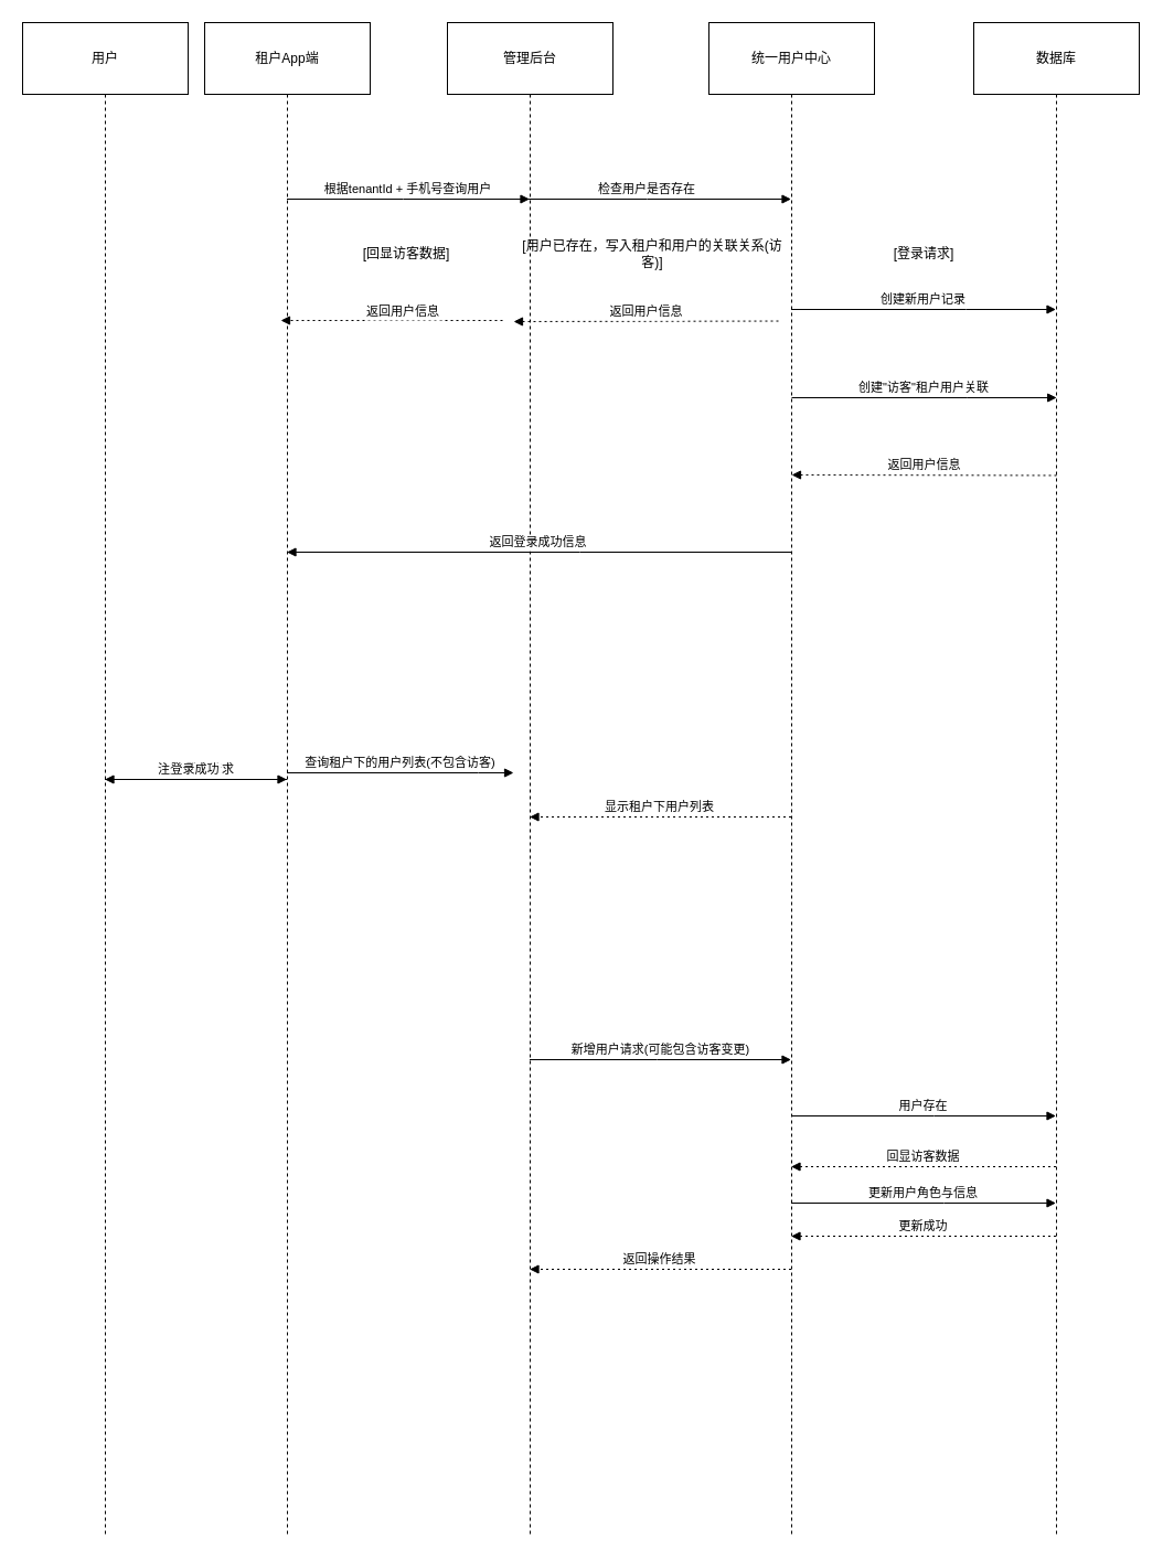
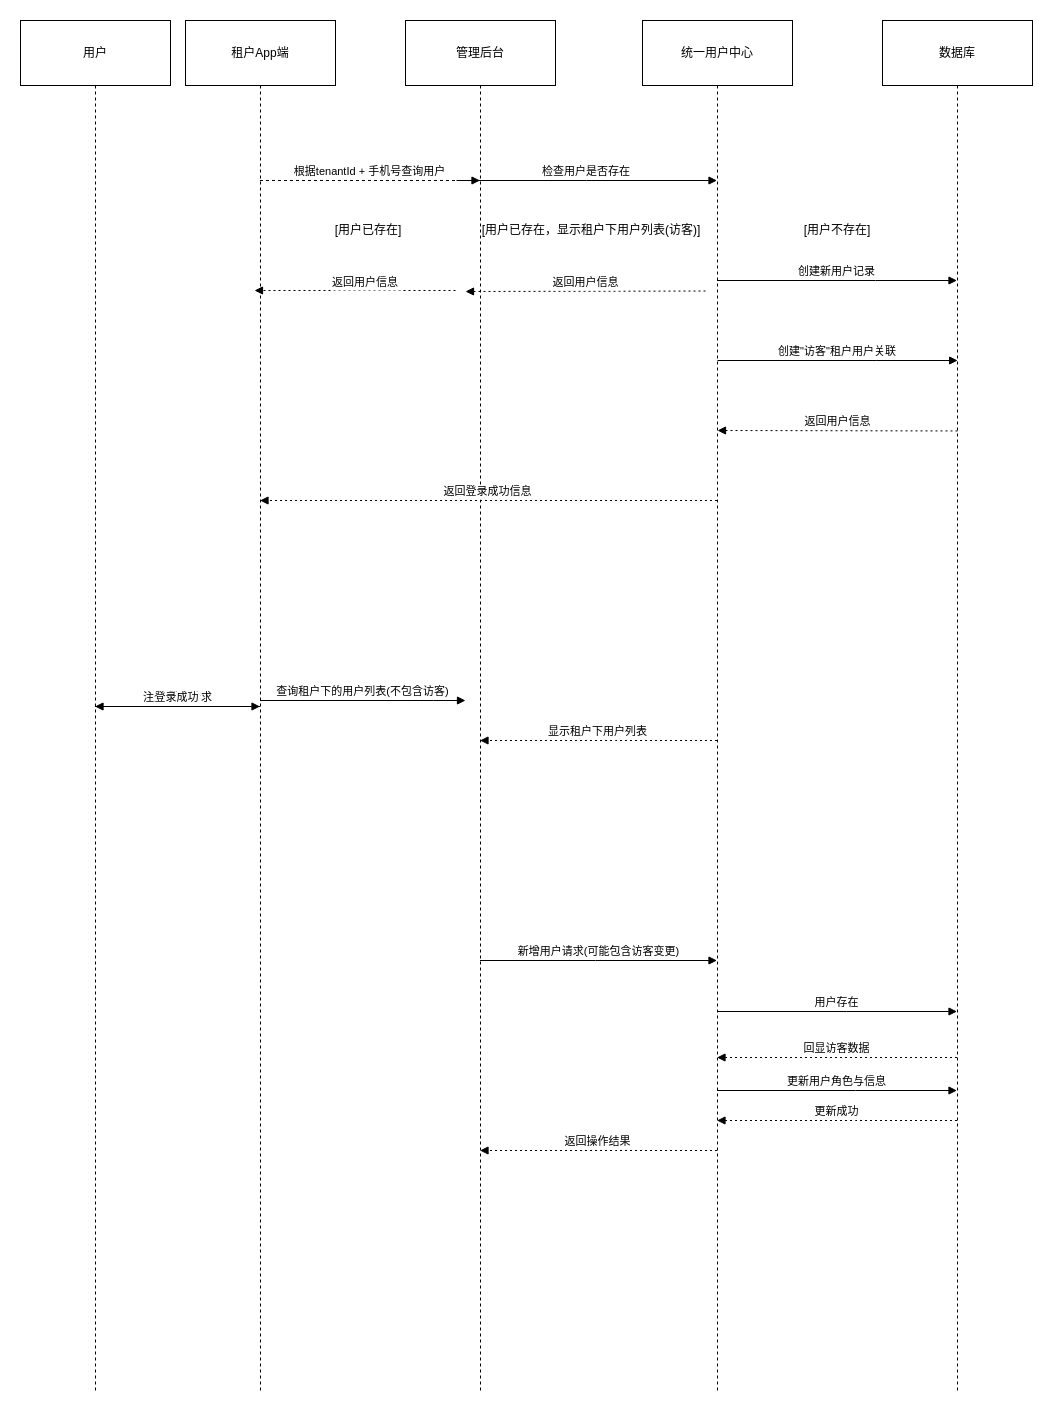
  <mxCell id="0" />
  <mxCell id="1" parent="0" />
  <mxCell id="2" value="用户" style="shape=umlLifeline;perimeter=lifelinePerimeter;whiteSpace=wrap;container=1;dropTarget=0;collapsible=0;recursiveResize=0;outlineConnect=0;portConstraint=eastwest;newEdgeStyle={&quot;edgeStyle&quot;:&quot;elbowEdgeStyle&quot;,&quot;elbow&quot;:&quot;vertical&quot;,&quot;curved&quot;:0,&quot;rounded&quot;:0};size=65;" vertex="1" parent="1"><mxGeometry x="20" y="20" width="150" height="1372" as="geometry" /></mxCell>
  <mxCell id="3" value="租户App端" style="shape=umlLifeline;perimeter=lifelinePerimeter;whiteSpace=wrap;container=1;dropTarget=0;collapsible=0;recursiveResize=0;outlineConnect=0;portConstraint=eastwest;newEdgeStyle={&quot;edgeStyle&quot;:&quot;elbowEdgeStyle&quot;,&quot;elbow&quot;:&quot;vertical&quot;,&quot;curved&quot;:0,&quot;rounded&quot;:0};size=65;" vertex="1" parent="1"><mxGeometry x="185" y="20" width="150" height="1372" as="geometry" /></mxCell>
  <mxCell id="4" value="管理后台" style="shape=umlLifeline;perimeter=lifelinePerimeter;whiteSpace=wrap;container=1;dropTarget=0;collapsible=0;recursiveResize=0;outlineConnect=0;portConstraint=eastwest;newEdgeStyle={&quot;edgeStyle&quot;:&quot;elbowEdgeStyle&quot;,&quot;elbow&quot;:&quot;vertical&quot;,&quot;curved&quot;:0,&quot;rounded&quot;:0};size=65;" vertex="1" parent="1"><mxGeometry x="405" y="20" width="150" height="1372" as="geometry" /></mxCell>
  <mxCell id="5" value="统一用户中心" style="shape=umlLifeline;perimeter=lifelinePerimeter;whiteSpace=wrap;container=1;dropTarget=0;collapsible=0;recursiveResize=0;outlineConnect=0;portConstraint=eastwest;newEdgeStyle={&quot;edgeStyle&quot;:&quot;elbowEdgeStyle&quot;,&quot;elbow&quot;:&quot;vertical&quot;,&quot;curved&quot;:0,&quot;rounded&quot;:0};size=65;" vertex="1" parent="1"><mxGeometry x="642" y="20" width="150" height="1372" as="geometry" /></mxCell>
  <mxCell id="6" value="数据库" style="shape=umlLifeline;perimeter=lifelinePerimeter;whiteSpace=wrap;container=1;dropTarget=0;collapsible=0;recursiveResize=0;outlineConnect=0;portConstraint=eastwest;newEdgeStyle={&quot;edgeStyle&quot;:&quot;elbowEdgeStyle&quot;,&quot;elbow&quot;:&quot;vertical&quot;,&quot;curved&quot;:0,&quot;rounded&quot;:0};size=65;" vertex="1" parent="1"><mxGeometry x="882" y="20" width="150" height="1372" as="geometry" /></mxCell>
  <mxCell id="7" value="注册/登录请求" style="verticalAlign=bottom;edgeStyle=elbowEdgeStyle;elbow=vertical;curved=0;rounded=0;endArrow=block;" edge="1" parent="1" source="2" target="3"><mxGeometry relative="1" as="geometry"><Array as="points"><mxPoint x="169" y="121" /></Array></mxGeometry></mxCell>
- <mxCell id="8" value="根据tenantId + 手机号查询用户" style="verticalAlign=bottom;edgeStyle=elbowEdgeStyle;elbow=vertical;curved=0;rounded=0;endArrow=block;" edge="1" parent="1" source="3" target="4"><mxGeometry relative="1" as="geometry"><Array as="points"><mxPoint x="365" y="180" /></Array><mxPoint x="455" y="167" as="targetPoint" /></mxGeometry></mxCell>
+ <mxCell id="8" value="根据tenantId + 手机号查询用户" style="verticalAlign=bottom;edgeStyle=elbowEdgeStyle;elbow=vertical;curved=0;rounded=0;endArrow=block;dashed=1;" edge="1" parent="1" source="3" target="4"><mxGeometry relative="1" as="geometry"><Array as="points"><mxPoint x="365" y="180" /></Array><mxPoint x="455" y="167" as="targetPoint" /></mxGeometry></mxCell>
  <mxCell id="9" value="创建新用户记录" style="verticalAlign=bottom;edgeStyle=elbowEdgeStyle;elbow=vertical;curved=0;rounded=0;endArrow=block;" edge="1" parent="1" source="5" target="6"><mxGeometry relative="1" as="geometry"><Array as="points"><mxPoint x="875" y="280" /></Array></mxGeometry></mxCell>
  <mxCell id="10" value="创建&quot;访客&quot;租户用户关联" style="verticalAlign=bottom;edgeStyle=elbowEdgeStyle;elbow=vertical;curved=0;rounded=0;endArrow=block;" edge="1" parent="1"><mxGeometry relative="1" as="geometry"><Array as="points"><mxPoint x="875.68" y="360" /></Array><mxPoint x="717.004" y="360" as="sourcePoint" /><mxPoint x="957.18" y="360" as="targetPoint" /></mxGeometry></mxCell>
- <mxCell id="11" value="返回登录成功信息" style="verticalAlign=bottom;edgeStyle=elbowEdgeStyle;elbow=vertical;curved=0;rounded=0;dashed=0;dashPattern=2 3;endArrow=block;" edge="1" parent="1" source="5" target="3"><mxGeometry relative="1" as="geometry"><Array as="points"><mxPoint x="525" y="500" /></Array></mxGeometry></mxCell>
+ <mxCell id="11" value="返回登录成功信息" style="verticalAlign=bottom;edgeStyle=elbowEdgeStyle;elbow=vertical;curved=0;rounded=0;dashed=1;dashPattern=2 3;endArrow=block;" edge="1" parent="1" source="5" target="3"><mxGeometry relative="1" as="geometry"><Array as="points"><mxPoint x="525" y="500" /></Array></mxGeometry></mxCell>
  <mxCell id="12" value="登录成功" style="verticalAlign=bottom;edgeStyle=elbowEdgeStyle;elbow=vertical;curved=0;rounded=0;dashed=1;dashPattern=2 3;endArrow=block;" edge="1" parent="1" source="3" target="2"><mxGeometry relative="1" as="geometry"><Array as="points"><mxPoint x="165" y="580" /></Array></mxGeometry></mxCell>
  <mxCell id="13" value="用户存在" style="verticalAlign=bottom;edgeStyle=elbowEdgeStyle;elbow=horizontal;curved=0;rounded=0;endArrow=block;" edge="1" parent="1" source="5" target="6"><mxGeometry relative="1" as="geometry"><Array as="points"><mxPoint x="846" y="1011" /></Array></mxGeometry></mxCell>
  <mxCell id="14" value="回显访客数据" style="verticalAlign=bottom;edgeStyle=elbowEdgeStyle;elbow=vertical;curved=0;rounded=0;dashed=1;dashPattern=2 3;endArrow=block;" edge="1" parent="1" source="6" target="5"><mxGeometry relative="1" as="geometry"><Array as="points"><mxPoint x="849" y="1057" /></Array></mxGeometry></mxCell>
  <mxCell id="15" value="显示租户下用户列表" style="verticalAlign=bottom;edgeStyle=elbowEdgeStyle;elbow=vertical;curved=0;rounded=0;dashed=1;dashPattern=2 3;endArrow=block;" edge="1" parent="1" source="5" target="4"><mxGeometry relative="1" as="geometry"><Array as="points"><mxPoint x="615" y="740" /></Array></mxGeometry></mxCell>
  <mxCell id="16" value="新增用户请求(可能包含访客变更)" style="verticalAlign=bottom;edgeStyle=elbowEdgeStyle;elbow=vertical;curved=0;rounded=0;endArrow=block;" edge="1" parent="1" source="4" target="5"><mxGeometry relative="1" as="geometry"><Array as="points"><mxPoint x="595" y="960" /></Array></mxGeometry></mxCell>
  <mxCell id="17" value="更新用户角色与信息" style="verticalAlign=bottom;edgeStyle=elbowEdgeStyle;elbow=vertical;curved=0;rounded=0;endArrow=block;" edge="1" parent="1" source="5" target="6"><mxGeometry relative="1" as="geometry"><Array as="points"><mxPoint x="855" y="1090" /></Array></mxGeometry></mxCell>
  <mxCell id="18" value="更新成功" style="verticalAlign=bottom;edgeStyle=elbowEdgeStyle;elbow=vertical;curved=0;rounded=0;dashed=1;dashPattern=2 3;endArrow=block;" edge="1" parent="1" source="6" target="5"><mxGeometry relative="1" as="geometry"><Array as="points"><mxPoint x="855" y="1120" /></Array></mxGeometry></mxCell>
  <mxCell id="19" value="返回操作结果" style="verticalAlign=bottom;edgeStyle=elbowEdgeStyle;elbow=vertical;curved=0;rounded=0;dashed=1;dashPattern=2 3;endArrow=block;" edge="1" parent="1" source="5" target="4"><mxGeometry relative="1" as="geometry"><Array as="points"><mxPoint x="615" y="1150" /></Array></mxGeometry></mxCell>
  <mxCell id="20" value="检查用户是否存在" style="verticalAlign=bottom;edgeStyle=elbowEdgeStyle;elbow=vertical;curved=0;rounded=0;endArrow=block;" edge="1" parent="1" target="5"><mxGeometry relative="1" as="geometry"><Array as="points"><mxPoint x="586" y="180" /></Array><mxPoint x="456" y="180" as="sourcePoint" /><mxPoint x="696" y="180" as="targetPoint" /><mxPoint as="offset" /></mxGeometry></mxCell>
- <mxCell id="21" value="[用户已存在，写入租户和用户的关联关系(访客)]" style="text;strokeColor=none;fillColor=none;align=center;verticalAlign=middle;whiteSpace=wrap;" vertex="1" parent="1"><mxGeometry x="465" y="220" width="252" height="20" as="geometry" /></mxCell>
- <mxCell id="22" value="[登录请求]" style="text;strokeColor=none;fillColor=none;align=center;verticalAlign=middle;whiteSpace=wrap;" vertex="1" parent="1"><mxGeometry x="711" y="220" width="252" height="20" as="geometry" /></mxCell>
+ <mxCell id="21" value="[用户已存在，显示租户下用户列表(访客)]" style="text;strokeColor=none;fillColor=none;align=center;verticalAlign=middle;whiteSpace=wrap;" vertex="1" parent="1"><mxGeometry x="465" y="220" width="252" height="20" as="geometry" /></mxCell>
+ <mxCell id="22" value="[用户不存在]" style="text;strokeColor=none;fillColor=none;align=center;verticalAlign=middle;whiteSpace=wrap;" vertex="1" parent="1"><mxGeometry x="711" y="220" width="252" height="20" as="geometry" /></mxCell>
  <mxCell id="23" value="返回用户信息" style="verticalAlign=bottom;edgeStyle=elbowEdgeStyle;elbow=vertical;curved=0;rounded=0;dashed=1;dashPattern=2 3;endArrow=block;" edge="1" parent="1"><mxGeometry relative="1" as="geometry"><Array as="points" /><mxPoint x="705" y="290.53" as="sourcePoint" /><mxPoint x="465" y="290.53" as="targetPoint" /></mxGeometry></mxCell>
- <mxCell id="24" value="[回显访客数据]" style="text;strokeColor=none;fillColor=none;align=center;verticalAlign=middle;whiteSpace=wrap;" vertex="1" parent="1"><mxGeometry x="242" y="220" width="252" height="20" as="geometry" /></mxCell>
+ <mxCell id="24" value="[用户已存在]" style="text;strokeColor=none;fillColor=none;align=center;verticalAlign=middle;whiteSpace=wrap;" vertex="1" parent="1"><mxGeometry x="242" y="220" width="252" height="20" as="geometry" /></mxCell>
  <mxCell id="25" value="返回用户信息" style="verticalAlign=bottom;edgeStyle=elbowEdgeStyle;elbow=vertical;curved=0;rounded=0;dashed=1;dashPattern=2 3;endArrow=block;" edge="1" parent="1"><mxGeometry x="-0.104" y="1" relative="1" as="geometry"><Array as="points" /><mxPoint x="455" y="290" as="sourcePoint" /><mxPoint x="254" y="290" as="targetPoint" /><mxPoint as="offset" /></mxGeometry></mxCell>
  <mxCell id="26" value="返回用户信息" style="verticalAlign=bottom;edgeStyle=elbowEdgeStyle;elbow=vertical;curved=0;rounded=0;dashed=1;dashPattern=2 3;endArrow=block;" edge="1" parent="1"><mxGeometry relative="1" as="geometry"><Array as="points" /><mxPoint x="957" y="430.47" as="sourcePoint" /><mxPoint x="717" y="430.47" as="targetPoint" /></mxGeometry></mxCell>
  <mxCell id="27" value="查询租户下的用户列表(不包含访客)" style="verticalAlign=bottom;edgeStyle=elbowEdgeStyle;elbow=vertical;curved=0;rounded=0;endArrow=block;" edge="1" parent="1" source="3"><mxGeometry relative="1" as="geometry"><Array as="points"><mxPoint x="433" y="700" /></Array><mxPoint x="295" y="700" as="sourcePoint" /><mxPoint x="465" y="700" as="targetPoint" /></mxGeometry></mxCell>
